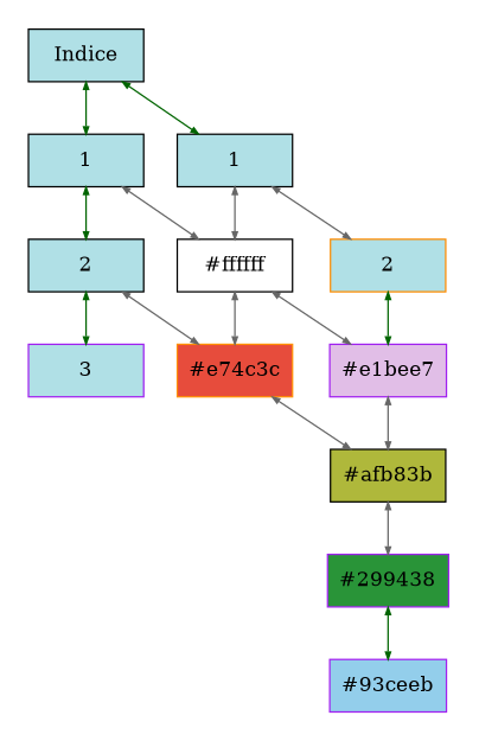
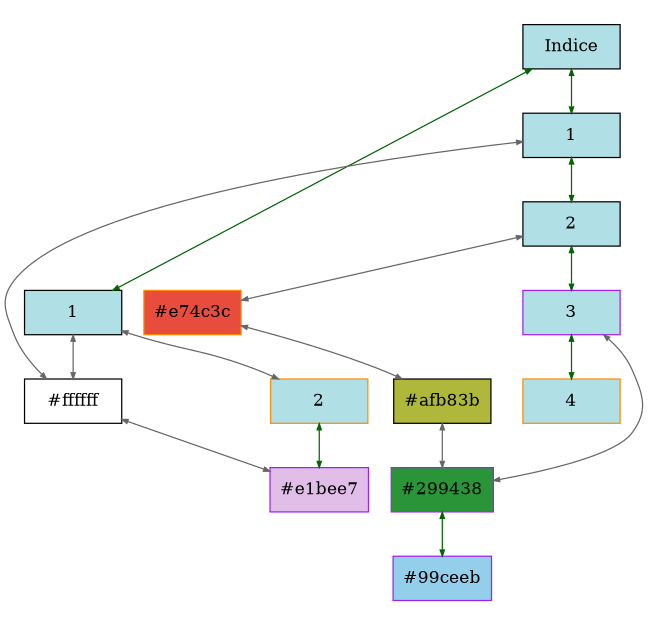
  digraph {
    concentrate=true
    rank=same
    rankdir=TB
    node [color=black fillcolor=powderblue group=0 shape=box style=filled]
    edge [arrowsize=.5 color=gray40 dir=both]
    n1 [label=Indice width=1.1]
    n2 [label=1 width=1.1]
    n3 [label=2 width=1.1]
    n4 [color=purple label=3 width=1.1]
+   n5 [color=darkorange label=4 width=1.1]
    n6 [group=1 label=1 width=1.1]
    n7 [fillcolor="#ffffff" group=1 label="#ffffff" width=1.1]
    n8 [color=darkorange fillcolor="#e74c3c" group=1 label="#e74c3c" width=1.1]
    n9 [color=darkorange group=2 label=2 width=1.1]
    n10 [color=purple fillcolor="#e1bee7" group=2 label="#e1bee7" width=1.1]
    n11 [fillcolor="#afb83b" group=2 label="#afb83b" width=1.1]
    n12 [color=purple fillcolor="#299438" group=2 label="#299438" width=1.1]
-   n13 [color=purple fillcolor="#93ceeb" group=2 label="#93ceeb" width=1.1]
+   n13 [color=purple fillcolor="#93ceeb" group=2 label="#99ceeb" width=1.1]
    subgraph cluster_1 {
      color=white
      n1
      n2
      n3
      n4
+     n5
    }
    subgraph cluster_2 {
      color=white
      n6
      n7
      n8
    }
    subgraph cluster_3 {
      color=white
      n9
      n10
      n11
      n12
      n13
    }
    n1 -> n2 [color=darkgreen]
    n1 -> n6 [color=darkgreen]
    n2 -> n3 [color=darkgreen]
    n2 -> n7
    n3 -> n4 [color=darkgreen]
    n3 -> n8
+   n4 -> n5 [color=darkgreen]
+   n4 -> n12
    n6 -> n7
    n6 -> n9
-   n7 -> n8
    n7 -> n10
    n8 -> n11
    n9 -> n10 [color=darkgreen]
-   n10 -> n11
    n11 -> n12
    n12 -> n13 [color=darkgreen]
  }
